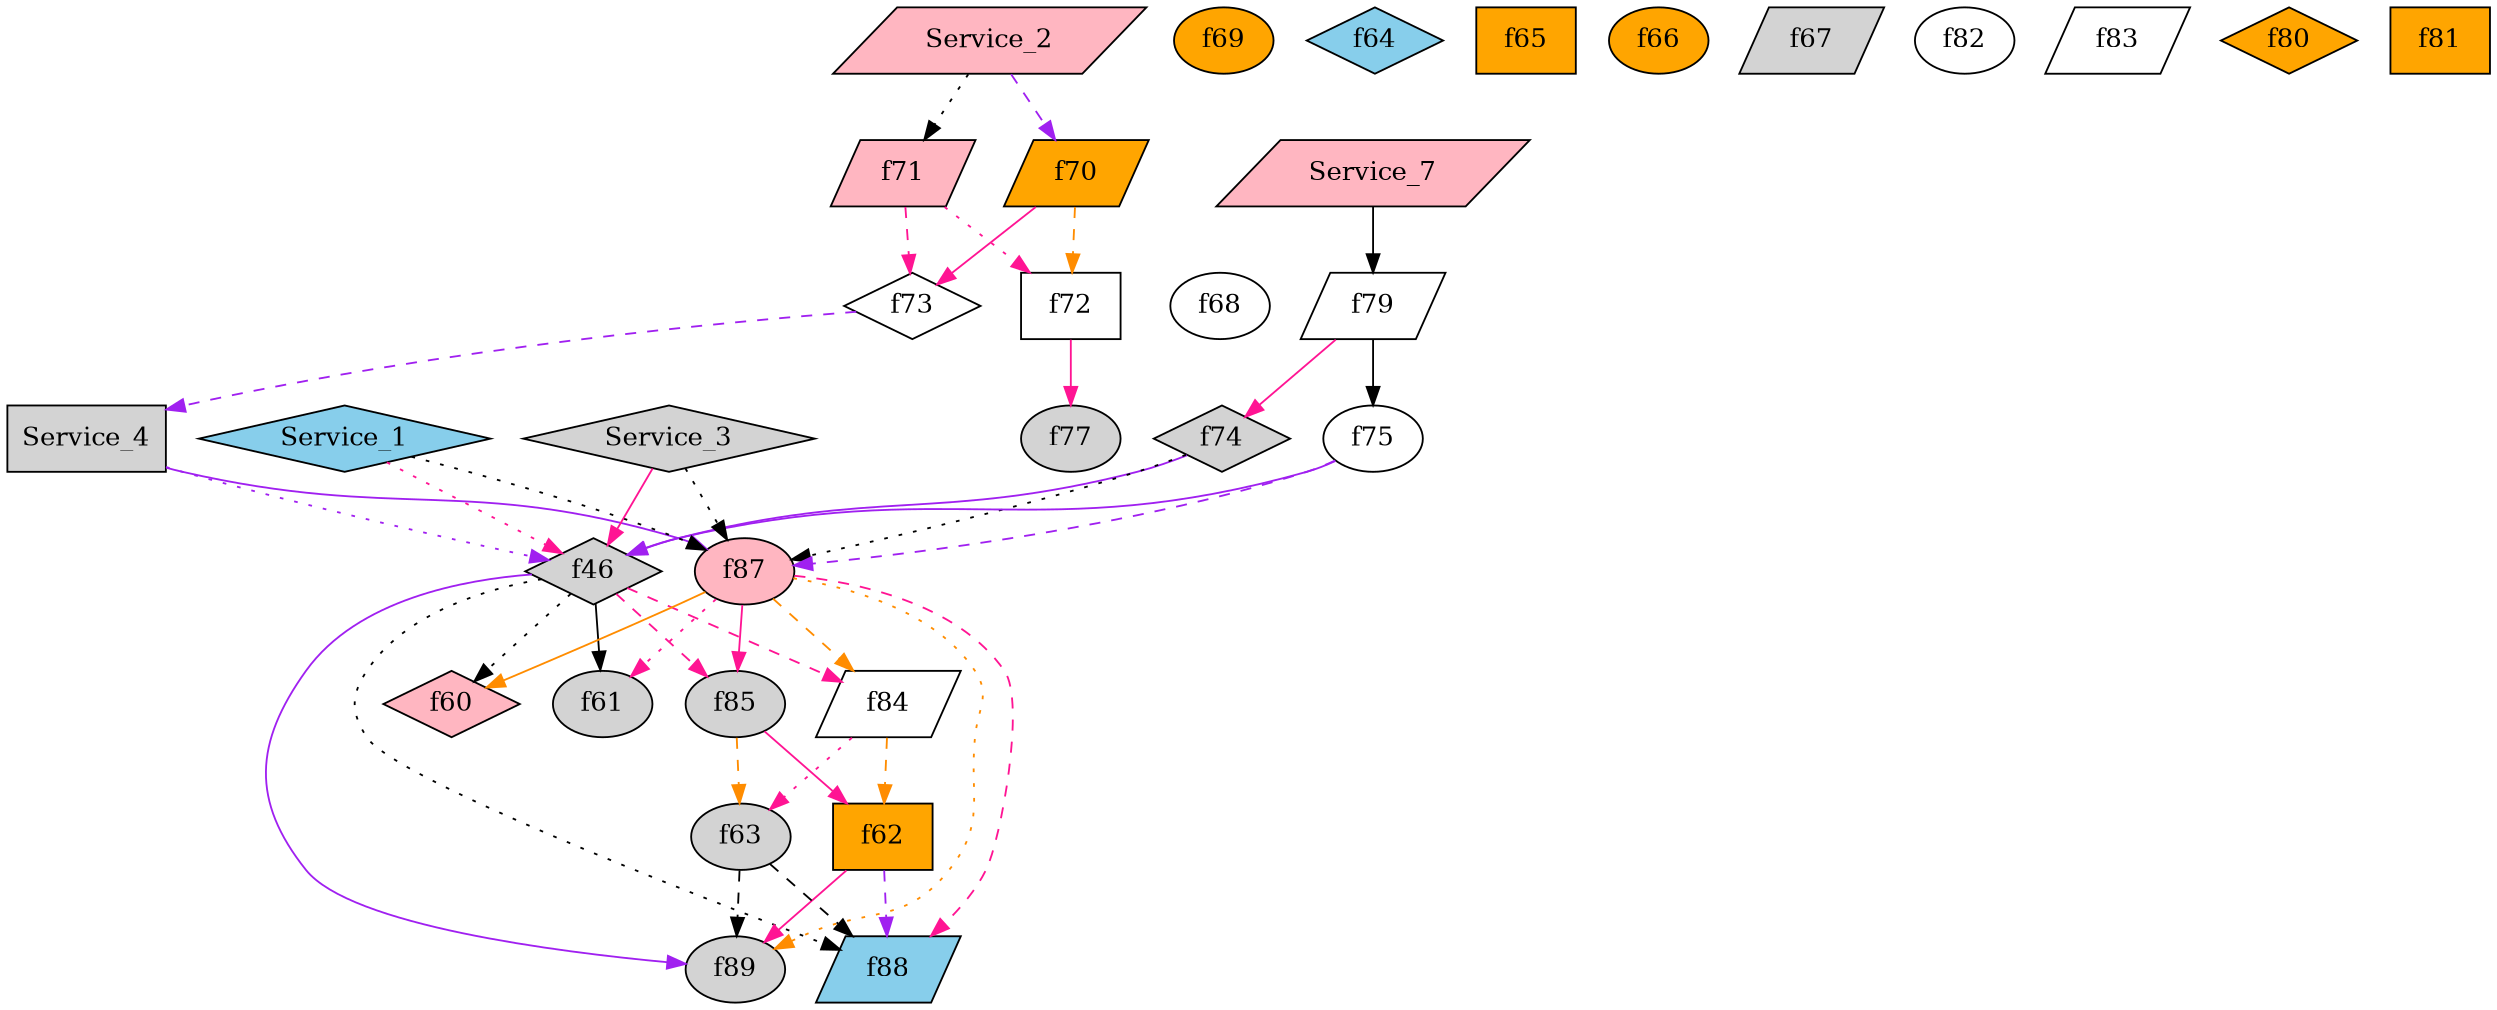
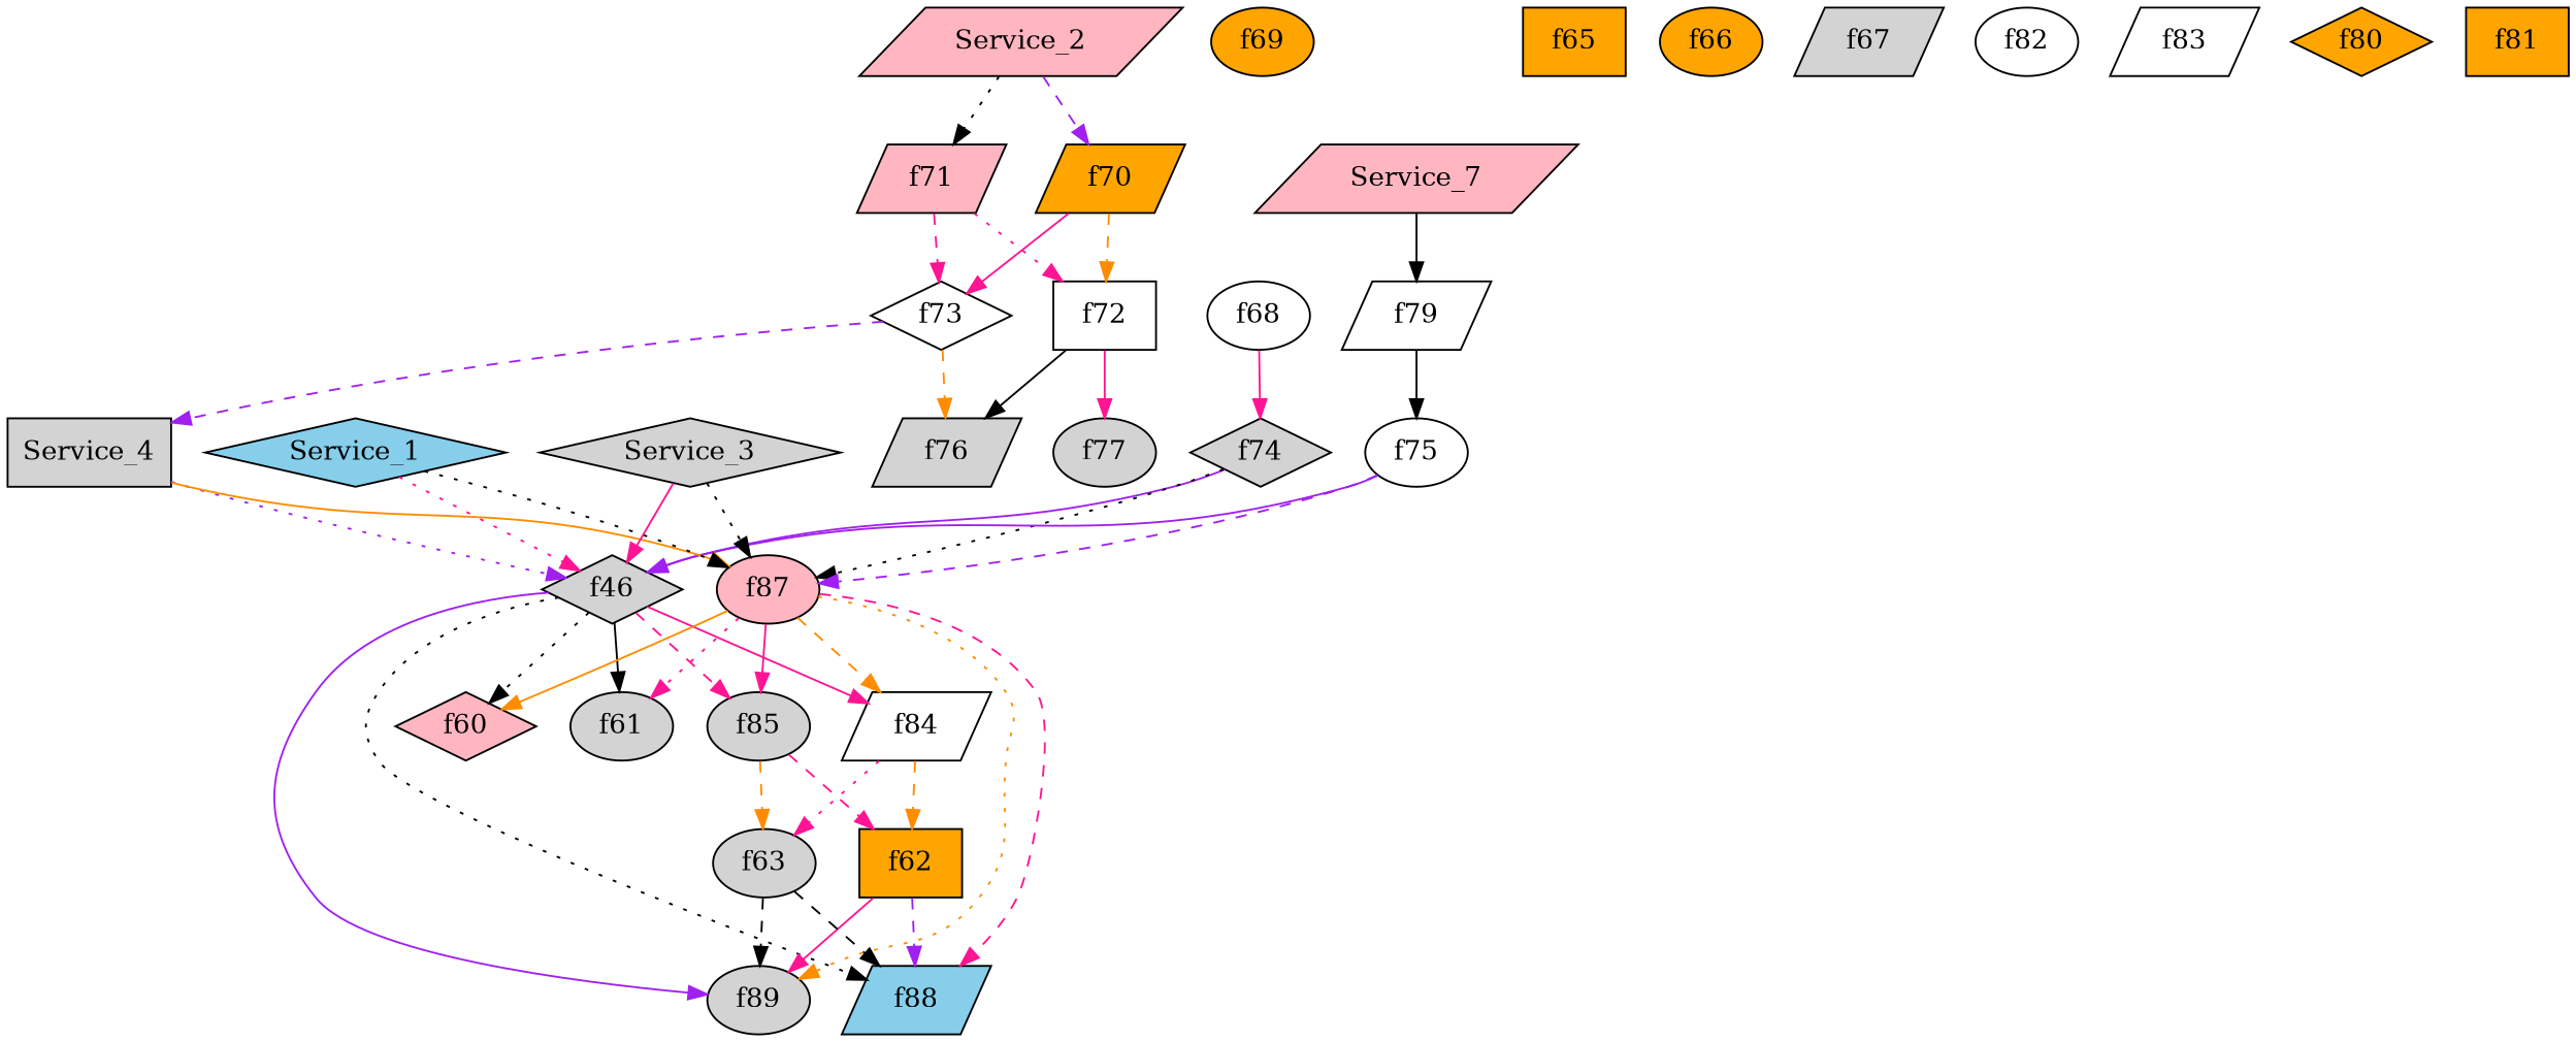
  digraph {
    node [fillcolor=lightgrey shape=ellipse style=filled]
    edge [color=deeppink style=solid]
    f68 [fillcolor=white]
    f69 [fillcolor=orange]
    f74 [shape=diamond]
    n4 [label=f46 shape=diamond]
    f87 [fillcolor=lightpink]
    f88 [fillcolor=skyblue shape=parallelogram]
    f89
    f60 [fillcolor=lightpink shape=diamond]
    f61
    f84 [fillcolor=white shape=parallelogram]
    f85
    f75 [fillcolor=white]
    f62 [fillcolor=orange shape=box]
    f63
-   f64 [fillcolor=skyblue shape=diamond]
    f65 [fillcolor=orange shape=box]
    f66 [fillcolor=orange]
    f67 [shape=parallelogram]
    f82 [fillcolor=white]
    f83 [fillcolor=white shape=parallelogram]
    f72 [fillcolor=white shape=box]
+   f76 [shape=parallelogram]
    f77
    f73 [fillcolor=white shape=diamond]
    Service_4 [shape=box]
    f79 [fillcolor=white shape=parallelogram]
    f80 [fillcolor=orange shape=diamond]
    f81 [fillcolor=orange shape=box]
    f70 [fillcolor=orange shape=parallelogram]
    f71 [fillcolor=lightpink shape=parallelogram]
    Service_1 [fillcolor=skyblue shape=diamond]
    Service_2 [fillcolor=lightpink shape=parallelogram]
    Service_3 [shape=diamond]
    n34 [fillcolor=lightpink label=Service_7 shape=parallelogram]
    f74 -> n4 [color=purple]
    f74 -> f87 [color=black style=dotted]
    n4 -> f88 [color=black style=dotted]
    n4 -> f89 [color=purple]
    n4 -> f60 [color=black style=dotted]
    n4 -> f61 [color=black]
-   n4 -> f84 [style=dashed]
+   n4 -> f84
    n4 -> f85 [style=dashed]
    f87 -> f88 [style=dashed]
    f87 -> f89 [color=darkorange style=dotted]
    f87 -> f60 [color=darkorange]
    f87 -> f61 [style=dotted]
    f87 -> f84 [color=darkorange style=dashed]
    f87 -> f85
    f84 -> f62 [color=darkorange style=dashed]
    f84 -> f63 [style=dotted]
-   f85 -> f62
+   f85 -> f62 [style=dashed]
    f85 -> f63 [color=darkorange style=dashed]
    f75 -> n4 [color=purple]
    f75 -> f87 [color=purple style=dashed]
    f62 -> f88 [color=purple style=dashed]
    f62 -> f89
    f63 -> f88 [color=black style=dashed]
    f63 -> f89 [color=black style=dashed]
+   f72 -> f76 [color=black]
    f72 -> f77
+   f73 -> f76 [color=darkorange style=dashed]
    f73 -> Service_4 [color=purple style=dashed]
    Service_4 -> n4 [color=purple style=dotted]
-   Service_4 -> f87 [color=purple]
-   f79 -> f74
+   Service_4 -> f87 [color=darkorange]
+   f68 -> f74
    f79 -> f75 [color=black]
    f70 -> f72 [color=darkorange style=dashed]
    f70 -> f73
    f71 -> f72 [style=dotted]
    f71 -> f73 [style=dashed]
    Service_1 -> n4 [style=dotted]
    Service_1 -> f87 [color=black style=dotted]
    Service_2 -> f70 [color=purple style=dashed]
    Service_2 -> f71 [color=black style=dotted]
    Service_3 -> n4
    Service_3 -> f87 [color=black style=dotted]
    n34 -> f79 [color=black]
  }
